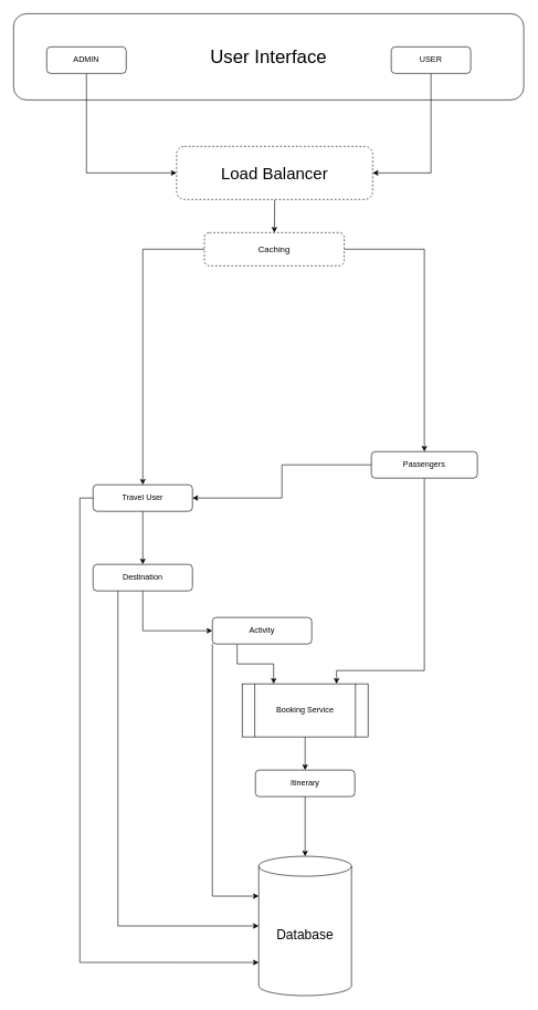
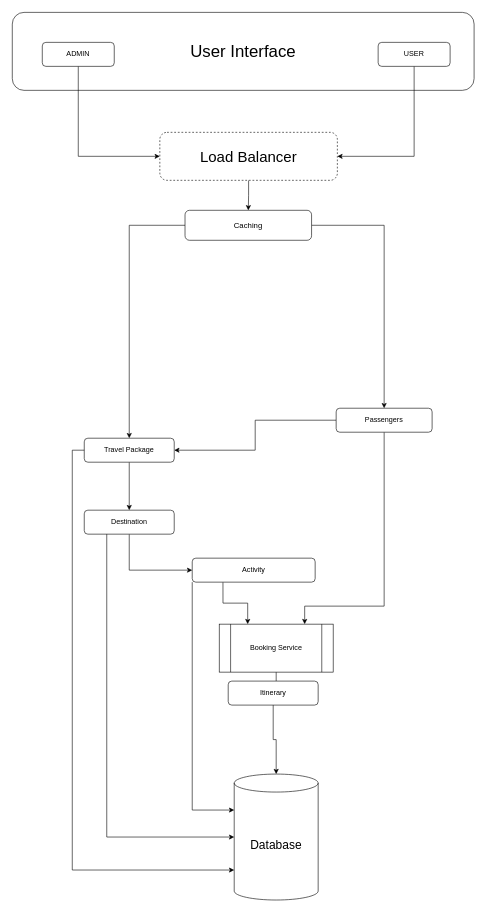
  <mxCell id="0" />
  <mxCell id="1" parent="0" />
  <mxCell id="2" value="&lt;font style=&quot;font-size: 28px;&quot;&gt;User Interface&lt;/font&gt;" style="rounded=1;whiteSpace=wrap;html=1;fontSize=12;glass=0;strokeWidth=1;shadow=0;labelBackgroundColor=none;" vertex="1" parent="1"><mxGeometry x="20" y="20" width="770" height="130" as="geometry" /></mxCell>
  <mxCell id="3" style="edgeStyle=orthogonalEdgeStyle;rounded=0;orthogonalLoop=1;jettySize=auto;html=1;exitX=0.5;exitY=1;exitDx=0;exitDy=0;entryX=0;entryY=0.5;entryDx=0;entryDy=0;" edge="1" parent="1" source="4" target="19"><mxGeometry relative="1" as="geometry" /></mxCell>
  <mxCell id="4" value="ADMIN" style="rounded=1;whiteSpace=wrap;html=1;fontSize=12;glass=0;strokeWidth=1;shadow=0;labelBackgroundColor=none;" parent="1" vertex="1"><mxGeometry x="70" y="70" width="120" height="40" as="geometry" /></mxCell>
  <mxCell id="5" style="edgeStyle=orthogonalEdgeStyle;rounded=0;orthogonalLoop=1;jettySize=auto;html=1;exitX=0.5;exitY=1;exitDx=0;exitDy=0;entryX=0.5;entryY=0;entryDx=0;entryDy=0;" edge="1" parent="1" source="6" target="15"><mxGeometry relative="1" as="geometry" /></mxCell>
- <mxCell id="6" value="Travel User" style="rounded=1;whiteSpace=wrap;html=1;fontSize=12;glass=0;strokeWidth=1;shadow=0;labelBackgroundColor=none;" vertex="1" parent="1"><mxGeometry x="140" y="730" width="150" height="40" as="geometry" /></mxCell>
+ <mxCell id="6" value="Travel Package" style="rounded=1;whiteSpace=wrap;html=1;fontSize=12;glass=0;strokeWidth=1;shadow=0;labelBackgroundColor=none;" vertex="1" parent="1"><mxGeometry x="140" y="730" width="150" height="40" as="geometry" /></mxCell>
  <mxCell id="7" style="edgeStyle=orthogonalEdgeStyle;rounded=0;orthogonalLoop=1;jettySize=auto;html=1;exitX=0;exitY=0.5;exitDx=0;exitDy=0;entryX=1;entryY=0.5;entryDx=0;entryDy=0;" edge="1" parent="1" source="9" target="6"><mxGeometry relative="1" as="geometry" /></mxCell>
  <mxCell id="8" style="edgeStyle=orthogonalEdgeStyle;rounded=0;orthogonalLoop=1;jettySize=auto;html=1;exitX=0.5;exitY=1;exitDx=0;exitDy=0;entryX=0.75;entryY=0;entryDx=0;entryDy=0;" edge="1" parent="1" source="9" target="17"><mxGeometry relative="1" as="geometry"><Array as="points"><mxPoint x="640" y="1010" /><mxPoint x="508" y="1010" /></Array></mxGeometry></mxCell>
  <mxCell id="9" value="Passengers" style="rounded=1;whiteSpace=wrap;html=1;fontSize=12;glass=0;strokeWidth=1;shadow=0;labelBackgroundColor=none;" vertex="1" parent="1"><mxGeometry x="560" y="680" width="160" height="40" as="geometry" /></mxCell>
  <mxCell id="10" style="edgeStyle=orthogonalEdgeStyle;rounded=0;orthogonalLoop=1;jettySize=auto;html=1;exitX=0.5;exitY=1;exitDx=0;exitDy=0;entryX=1;entryY=0.5;entryDx=0;entryDy=0;" edge="1" parent="1" source="11" target="19"><mxGeometry relative="1" as="geometry" /></mxCell>
- <mxCell id="11" value="USER" style="rounded=1;whiteSpace=wrap;html=1;fontSize=12;glass=0;strokeWidth=1;shadow=0;labelBackgroundColor=none;" vertex="1" parent="1"><mxGeometry x="590" y="70" width="120" height="40" as="geometry" /></mxCell>
+ <mxCell id="11" value="USER" style="rounded=1;whiteSpace=wrap;html=1;fontSize=12;glass=0;strokeWidth=1;shadow=0;labelBackgroundColor=none;" vertex="1" parent="1"><mxGeometry x="630" y="70" width="120" height="40" as="geometry" /></mxCell>
  <mxCell id="12" style="edgeStyle=orthogonalEdgeStyle;rounded=0;orthogonalLoop=1;jettySize=auto;html=1;exitX=0.25;exitY=1;exitDx=0;exitDy=0;entryX=0.25;entryY=0;entryDx=0;entryDy=0;" edge="1" parent="1" source="13" target="17"><mxGeometry relative="1" as="geometry" /></mxCell>
- <mxCell id="13" value="Activity" style="rounded=1;whiteSpace=wrap;html=1;fontSize=12;glass=0;strokeWidth=1;shadow=0;labelBackgroundColor=none;" vertex="1" parent="1"><mxGeometry x="320" y="930" width="150" height="40" as="geometry" /></mxCell>
+ <mxCell id="13" value="Activity" style="rounded=1;whiteSpace=wrap;html=1;fontSize=12;glass=0;strokeWidth=1;shadow=0;labelBackgroundColor=none;" vertex="1" parent="1"><mxGeometry x="320" y="930" width="205" height="40" as="geometry" /></mxCell>
  <mxCell id="14" style="edgeStyle=orthogonalEdgeStyle;rounded=0;orthogonalLoop=1;jettySize=auto;html=1;exitX=0.5;exitY=1;exitDx=0;exitDy=0;entryX=0;entryY=0.5;entryDx=0;entryDy=0;" edge="1" parent="1" source="15" target="13"><mxGeometry relative="1" as="geometry" /></mxCell>
  <mxCell id="15" value="Destination" style="rounded=1;whiteSpace=wrap;html=1;fontSize=12;glass=0;strokeWidth=1;shadow=0;labelBackgroundColor=none;" vertex="1" parent="1"><mxGeometry x="140" y="850" width="150" height="40" as="geometry" /></mxCell>
  <mxCell id="16" style="edgeStyle=orthogonalEdgeStyle;rounded=0;orthogonalLoop=1;jettySize=auto;html=1;exitX=0.5;exitY=1;exitDx=0;exitDy=0;" edge="1" parent="1" source="17" target="27"><mxGeometry relative="1" as="geometry" /></mxCell>
- <mxCell id="17" value="Booking Service" style="shape=process;whiteSpace=wrap;html=1;backgroundOutline=1;" vertex="1" parent="1"><mxGeometry x="365" y="1030" width="190" height="80" as="geometry" /></mxCell>
+ <mxCell id="17" value="Booking Service" style="shape=process;whiteSpace=wrap;html=1;backgroundOutline=1;" vertex="1" parent="1"><mxGeometry x="365" y="1040" width="190" height="80" as="geometry" /></mxCell>
  <mxCell id="18" style="edgeStyle=orthogonalEdgeStyle;rounded=0;orthogonalLoop=1;jettySize=auto;html=1;exitX=0.5;exitY=1;exitDx=0;exitDy=0;entryX=0.5;entryY=0;entryDx=0;entryDy=0;" edge="1" parent="1" source="19" target="22"><mxGeometry relative="1" as="geometry" /></mxCell>
  <mxCell id="19" value="&lt;font style=&quot;font-size: 25px;&quot;&gt;Load Balancer&lt;/font&gt;" style="rounded=1;whiteSpace=wrap;html=1;dashed=1;" vertex="1" parent="1"><mxGeometry x="266" y="220" width="296" height="80" as="geometry" /></mxCell>
  <mxCell id="20" style="edgeStyle=orthogonalEdgeStyle;rounded=0;orthogonalLoop=1;jettySize=auto;html=1;exitX=0;exitY=0.5;exitDx=0;exitDy=0;entryX=0.5;entryY=0;entryDx=0;entryDy=0;" edge="1" parent="1" source="22" target="6"><mxGeometry relative="1" as="geometry" /></mxCell>
  <mxCell id="21" style="edgeStyle=orthogonalEdgeStyle;rounded=0;orthogonalLoop=1;jettySize=auto;html=1;exitX=1;exitY=0.5;exitDx=0;exitDy=0;entryX=0.5;entryY=0;entryDx=0;entryDy=0;" edge="1" parent="1" source="22" target="9"><mxGeometry relative="1" as="geometry" /></mxCell>
- <mxCell id="22" value="&lt;font style=&quot;font-size: 13px;&quot;&gt;Caching&lt;/font&gt;" style="rounded=1;whiteSpace=wrap;html=1;dashed=1;" vertex="1" parent="1"><mxGeometry x="308" y="350" width="211" height="50" as="geometry" /></mxCell>
+ <mxCell id="22" value="&lt;font style=&quot;font-size: 13px;&quot;&gt;Caching&lt;/font&gt;" style="rounded=1;whiteSpace=wrap;html=1;" vertex="1" parent="1"><mxGeometry x="308" y="350" width="211" height="50" as="geometry" /></mxCell>
  <mxCell id="23" value="&lt;font style=&quot;font-size: 20px;&quot;&gt;Database&lt;/font&gt;" style="shape=cylinder3;whiteSpace=wrap;html=1;boundedLbl=1;backgroundOutline=1;size=15;" vertex="1" parent="1"><mxGeometry x="390" y="1290" width="140" height="210" as="geometry" /></mxCell>
  <mxCell id="24" style="edgeStyle=orthogonalEdgeStyle;rounded=0;orthogonalLoop=1;jettySize=auto;html=1;exitX=0;exitY=0.5;exitDx=0;exitDy=0;entryX=0;entryY=0.762;entryDx=0;entryDy=0;entryPerimeter=0;" edge="1" parent="1" source="6" target="23"><mxGeometry relative="1" as="geometry" /></mxCell>
  <mxCell id="25" style="edgeStyle=orthogonalEdgeStyle;rounded=0;orthogonalLoop=1;jettySize=auto;html=1;exitX=0.25;exitY=1;exitDx=0;exitDy=0;entryX=0;entryY=0.5;entryDx=0;entryDy=0;entryPerimeter=0;" edge="1" parent="1" source="15" target="23"><mxGeometry relative="1" as="geometry" /></mxCell>
  <mxCell id="26" style="edgeStyle=orthogonalEdgeStyle;rounded=0;orthogonalLoop=1;jettySize=auto;html=1;exitX=0.5;exitY=1;exitDx=0;exitDy=0;" edge="1" parent="1" source="27" target="23"><mxGeometry relative="1" as="geometry" /></mxCell>
- <mxCell id="27" value="Itinerary" style="rounded=1;whiteSpace=wrap;html=1;fontSize=12;glass=0;strokeWidth=1;shadow=0;labelBackgroundColor=none;" vertex="1" parent="1"><mxGeometry x="385" y="1160" width="150" height="40" as="geometry" /></mxCell>
+ <mxCell id="27" value="Itinerary" style="rounded=1;whiteSpace=wrap;html=1;fontSize=12;glass=0;strokeWidth=1;shadow=0;labelBackgroundColor=none;" vertex="1" parent="1"><mxGeometry x="380" y="1135" width="150" height="40" as="geometry" /></mxCell>
  <mxCell id="28" style="edgeStyle=orthogonalEdgeStyle;rounded=0;orthogonalLoop=1;jettySize=auto;html=1;exitX=0;exitY=1;exitDx=0;exitDy=0;entryX=0;entryY=0;entryDx=0;entryDy=60;entryPerimeter=0;" edge="1" parent="1" source="13" target="23"><mxGeometry relative="1" as="geometry" /></mxCell>
